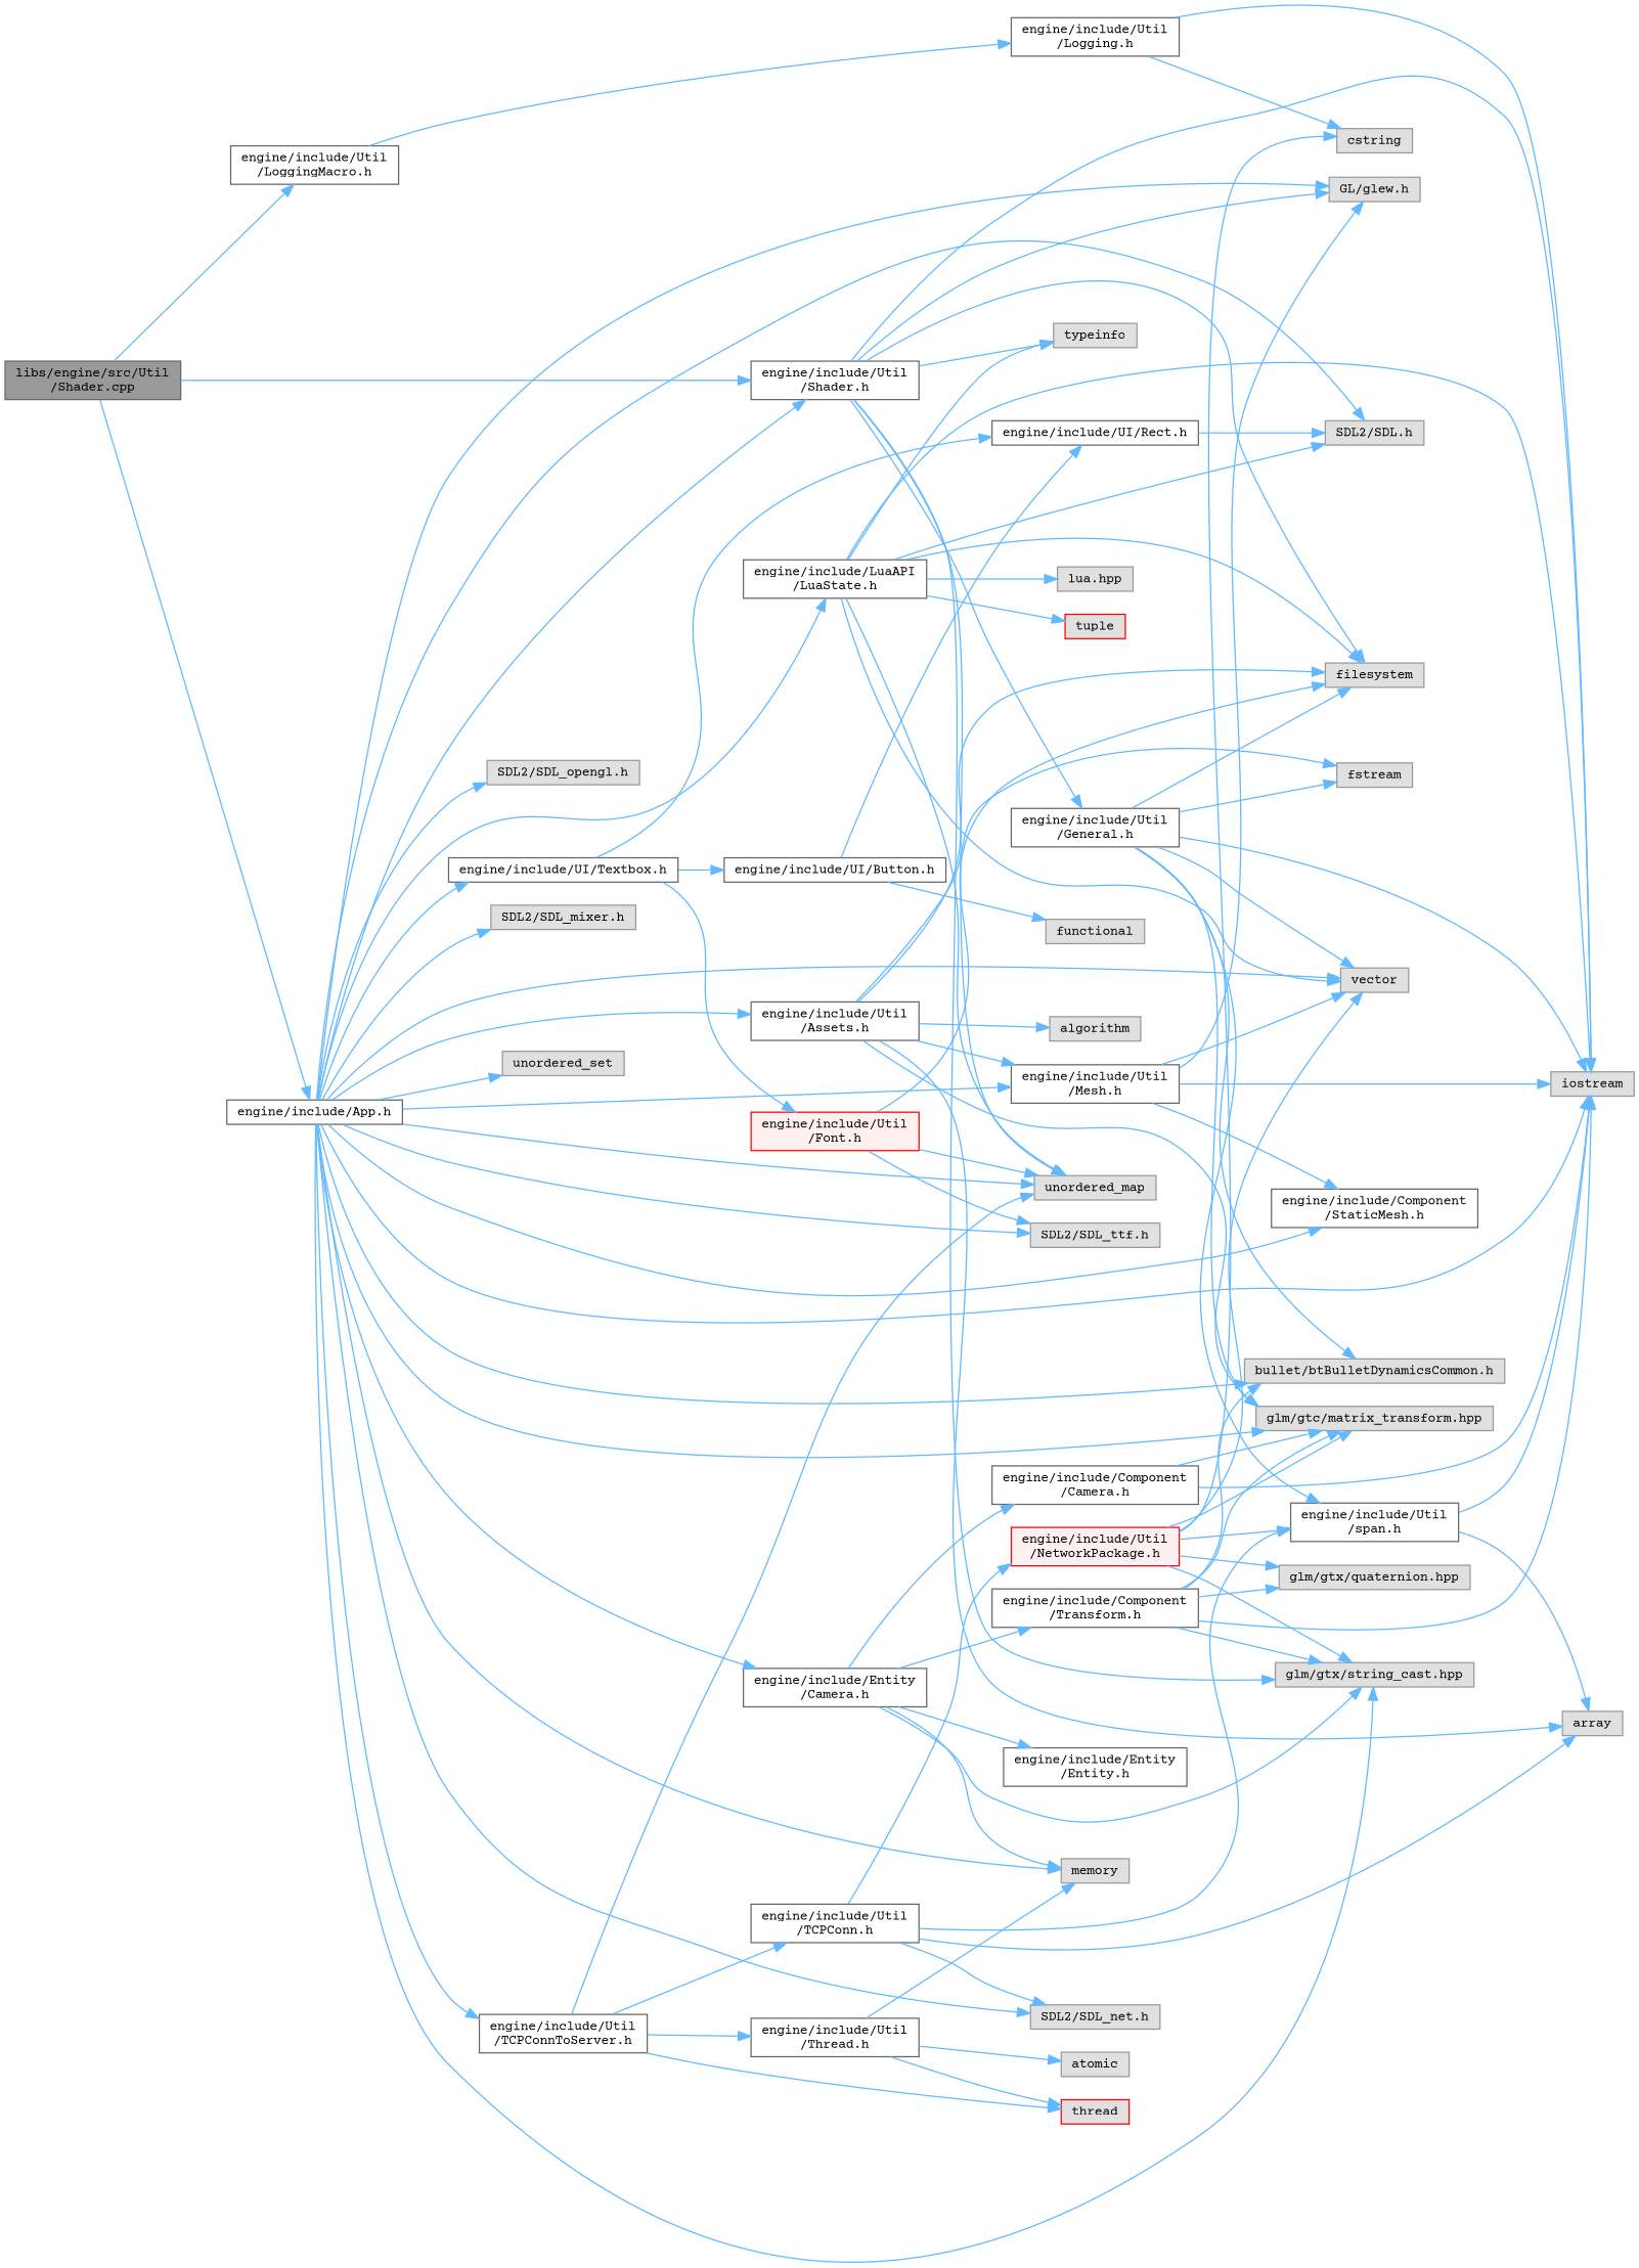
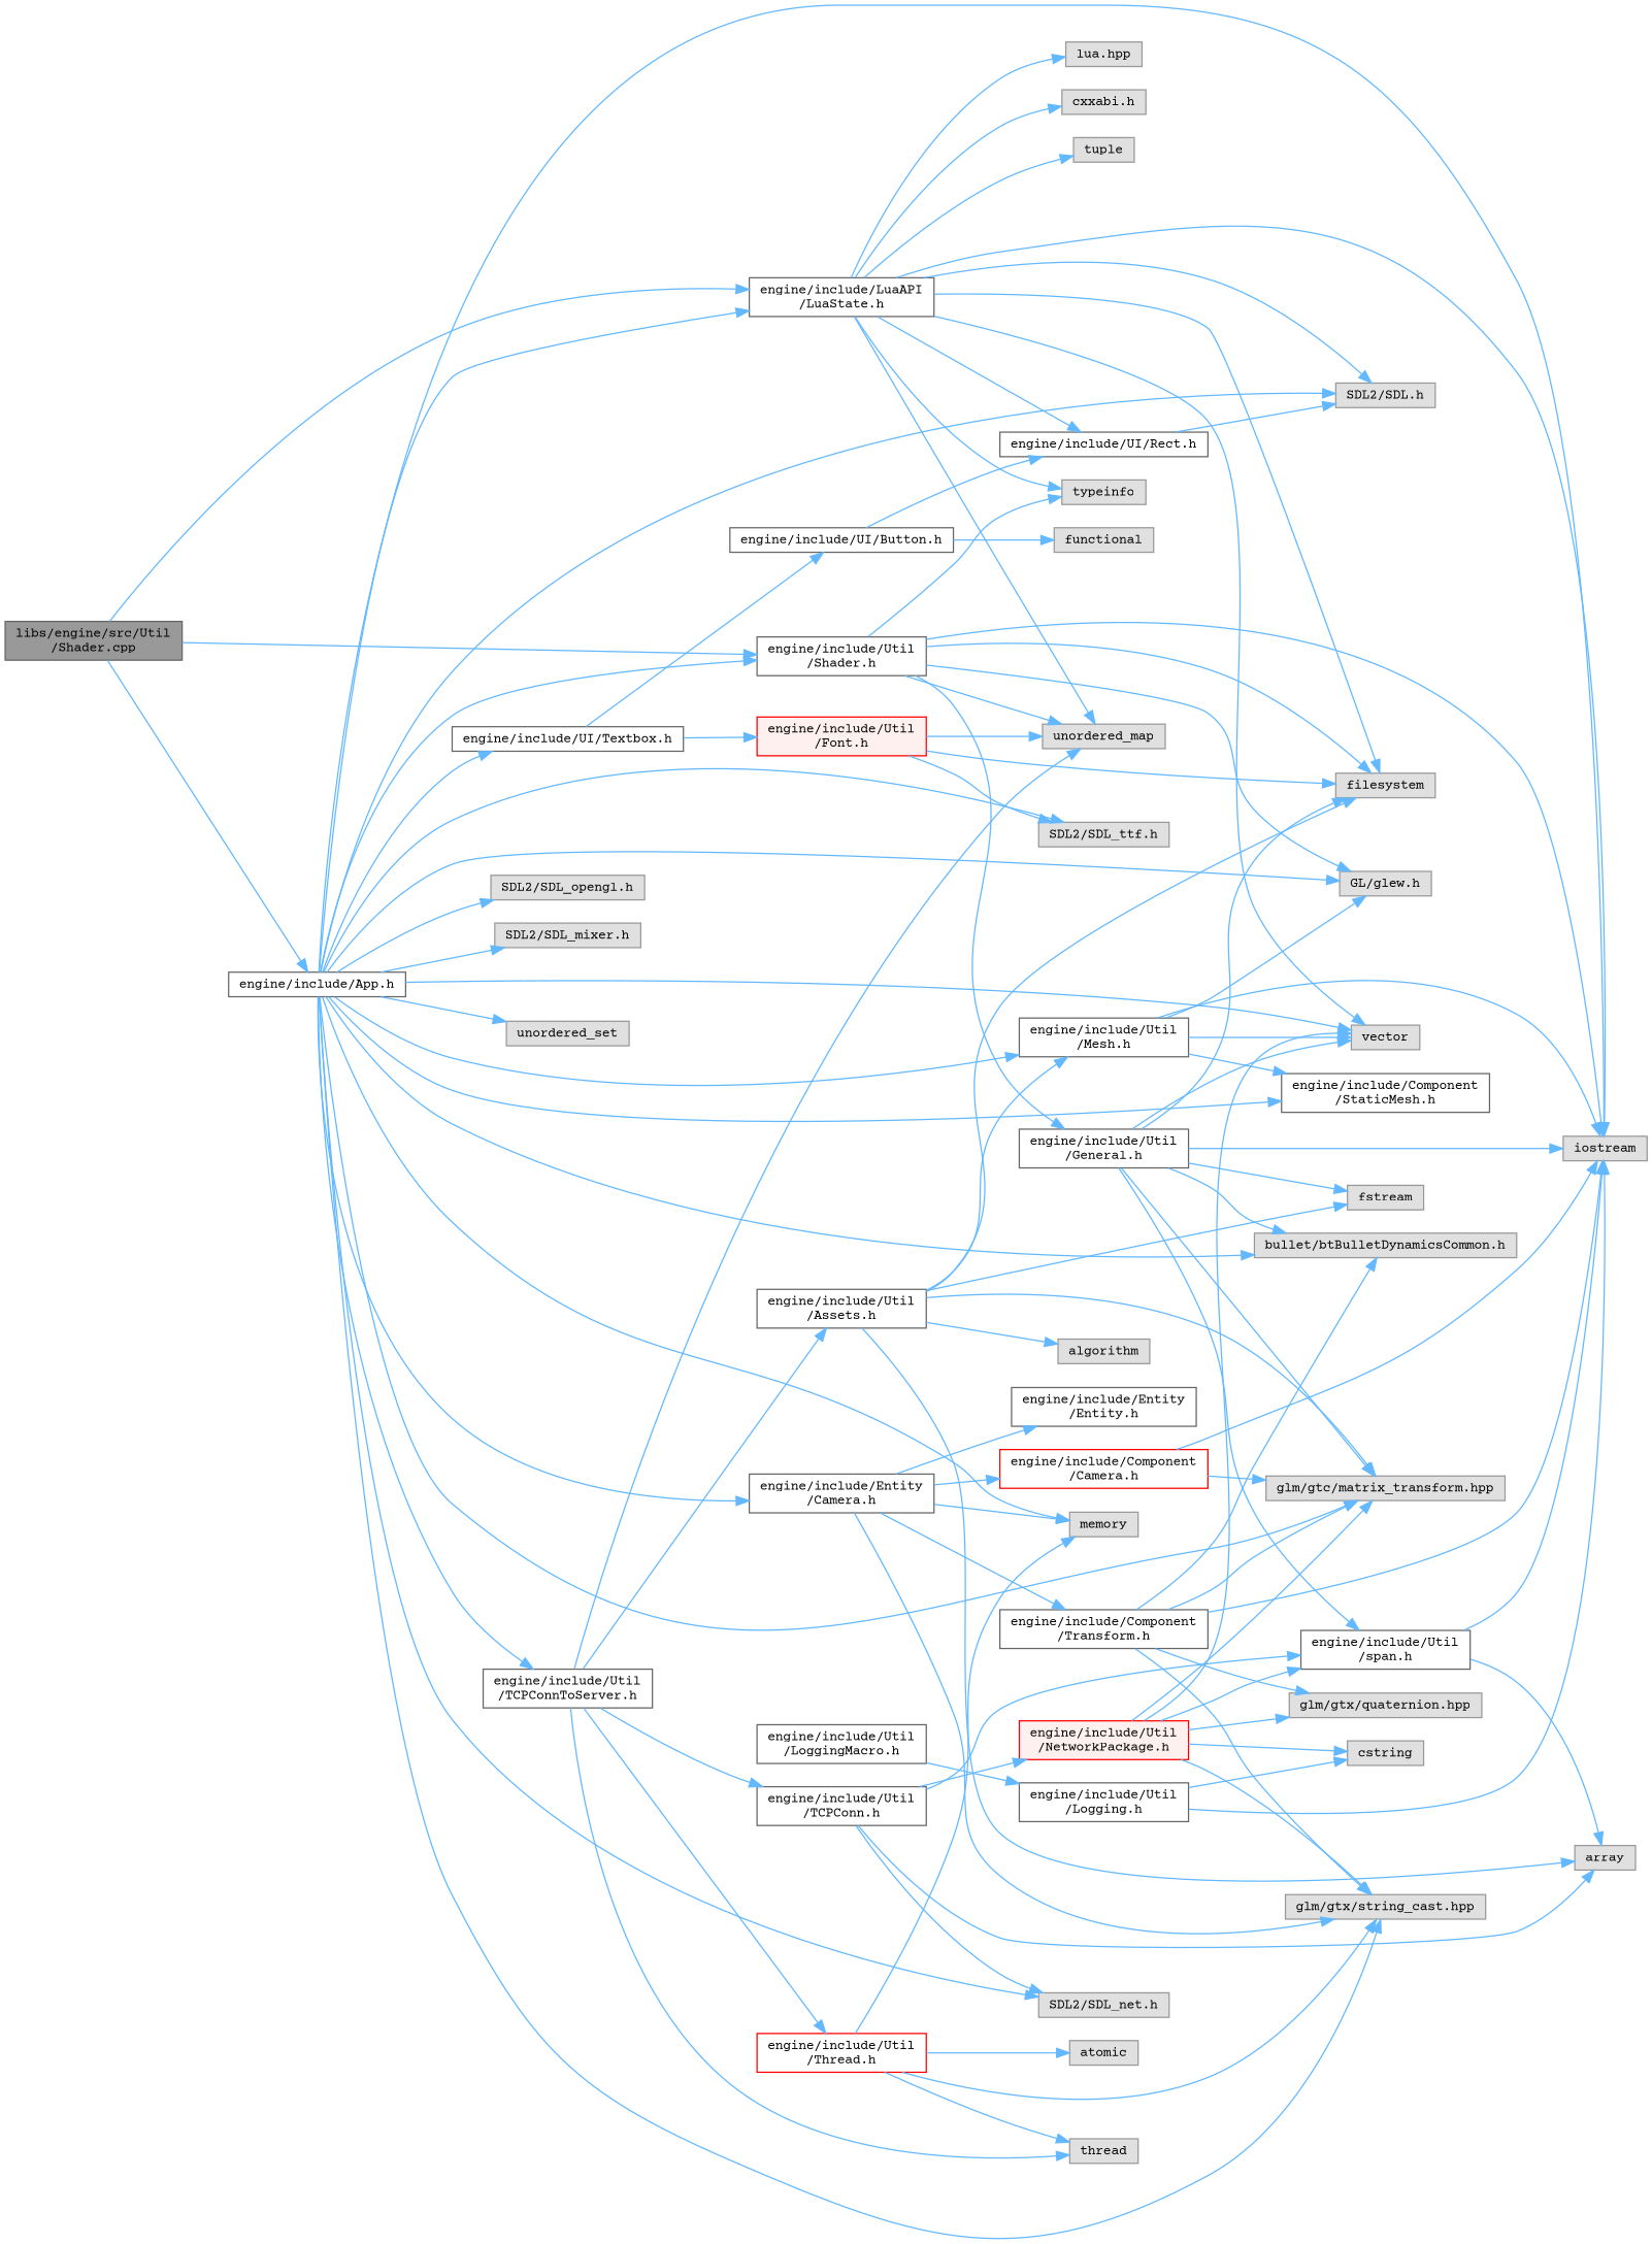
  digraph {
    fontname="Courier Prime"
    rankdir=LR
    node [color=grey60 fillcolor="#E0E0E0" fontname="Courier Prime" fontsize=10 shape=box style=filled]
    edge [color=steelblue1 fontname="Courier Prime" fontsize=10 labelfontname=Helvetica labelfontsize=10 style=solid]
    n1 [color=gray40 fillcolor=grey60 fontcolor=black height=0.2 label="libs/engine/src/Util\l/Shader.cpp" width=0.4]
    n2 [color=grey40 fillcolor=white height=0.2 label="engine/include/Util\l/Shader.h" width=0.4]
    n3 [color=grey40 fillcolor=white height=0.2 label="engine/include/App.h" width=0.4]
    n4 [color=grey40 fillcolor=white height=0.2 label="engine/include/Util\l/LoggingMacro.h" width=0.4]
    n5 [height=0.2 label=typeinfo width=0.4]
    n6 [height=0.2 label="GL/glew.h" width=0.4]
    n7 [height=0.2 label="glm/gtx/string_cast.hpp" width=0.4]
    n8 [height=0.2 label=iostream width=0.4]
    n9 [height=0.2 label=filesystem width=0.4]
    n10 [height=0.2 label=unordered_map width=0.4]
    n11 [color=grey40 fillcolor=white height=0.2 label="engine/include/Util\l/General.h" width=0.4]
    n12 [height=0.2 label=vector width=0.4]
    n13 [height=0.2 label="glm/gtc/matrix_transform.hpp" width=0.4]
    n14 [height=0.2 label="bullet/btBulletDynamicsCommon.h" width=0.4]
    n15 [color=grey40 fillcolor=white height=0.2 label="engine/include/Entity\l/Camera.h" width=0.4]
    n16 [height=0.2 label=memory width=0.4]
    n17 [color=grey40 fillcolor=white height=0.2 label="engine/include/Util\l/Assets.h" width=0.4]
    n18 [color=grey40 fillcolor=white height=0.2 label="engine/include/Util\l/Mesh.h" width=0.4]
    n19 [color=grey40 fillcolor=white height=0.2 label="engine/include/Component\l/StaticMesh.h" width=0.4]
    n20 [color=grey40 fillcolor=white height=0.2 label="engine/include/Util\l/TCPConnToServer.h" width=0.4]
    n21 [height=0.2 label="SDL2/SDL_net.h" width=0.4]
    n22 [color=grey40 fillcolor=white height=0.2 label="engine/include/LuaAPI\l/LuaState.h" width=0.4]
    n23 [height=0.2 label="SDL2/SDL.h" width=0.4]
    n24 [color=grey40 fillcolor=white height=0.2 label="engine/include/UI/Textbox.h" width=0.4]
    n25 [height=0.2 label="SDL2/SDL_ttf.h" width=0.4]
    n26 [height=0.2 label="SDL2/SDL_opengl.h" width=0.4]
    n27 [height=0.2 label="SDL2/SDL_mixer.h" width=0.4]
    n28 [height=0.2 label=unordered_set width=0.4]
    n29 [color=grey40 fillcolor=white height=0.2 label="engine/include/Util\l/Logging.h" width=0.4]
    n30 [height=0.2 label=fstream width=0.4]
    n31 [color=grey40 fillcolor=white height=0.2 label="engine/include/Util\l/span.h" width=0.4]
    n32 [height=0.2 label=array width=0.4]
    n33 [color=grey40 fillcolor=white height=0.2 label="engine/include/Entity\l/Entity.h" width=0.4]
-   n34 [color=grey40 fillcolor=white height=0.2 label="engine/include/Component\l/Camera.h" width=0.4]
+   n34 [color=red fillcolor=white height=0.2 label="engine/include/Component\l/Camera.h" width=0.4]
    n35 [color=grey40 fillcolor=white height=0.2 label="engine/include/Component\l/Transform.h" width=0.4]
    n36 [height=0.2 label=algorithm width=0.4]
    n37 [color=grey40 fillcolor=white height=0.2 label="engine/include/Util\l/TCPConn.h" width=0.4]
-   n38 [color=grey40 fillcolor=white height=0.2 label="engine/include/Util\l/Thread.h" width=0.4]
-   n39 [color=red height=0.2 label=thread width=0.4]
+   n38 [color=red fillcolor=white height=0.2 label="engine/include/Util\l/Thread.h" width=0.4]
+   n39 [height=0.2 label=thread width=0.4]
    n40 [height=0.2 label="lua.hpp" width=0.4]
-   n42 [color=red height=0.2 label=tuple width=0.4]
+   n41 [height=0.2 label="cxxabi.h" width=0.4]
+   n42 [height=0.2 label=tuple width=0.4]
    n43 [color=grey40 fillcolor=white height=0.2 label="engine/include/UI/Rect.h" width=0.4]
    n44 [color=grey40 fillcolor=white height=0.2 label="engine/include/UI/Button.h" width=0.4]
    n45 [color=red fillcolor="#FFF0F0" height=0.2 label="engine/include/Util\l/Font.h" width=0.4]
    n46 [height=0.2 label="glm/gtx/quaternion.hpp" width=0.4]
    n47 [color=red fillcolor="#FFF0F0" height=0.2 label="engine/include/Util\l/NetworkPackage.h" width=0.4]
    n48 [height=0.2 label=atomic width=0.4]
    n49 [height=0.2 label=cstring width=0.4]
    n50 [height=0.2 label=functional width=0.4]
    n1 -> n2
    n1 -> n3
-   n1 -> n4
+   n1 -> n22
    n2 -> n5
    n2 -> n6
-   n2 -> n7
+   n38 -> n7
    n2 -> n8
    n2 -> n9
    n2 -> n10
    n2 -> n11
    n3 -> n2
    n3 -> n6
    n3 -> n7
    n3 -> n8
-   n3 -> n10
    n3 -> n12
    n3 -> n13
    n3 -> n14
    n3 -> n15
    n3 -> n16
-   n3 -> n17
+   n20 -> n17
    n3 -> n18
    n3 -> n19
    n3 -> n20
    n3 -> n21
    n3 -> n22
    n3 -> n23
    n3 -> n24
    n3 -> n25
    n3 -> n26
    n3 -> n27
    n3 -> n28
    n4 -> n29
    n11 -> n8
    n11 -> n9
    n11 -> n12
    n11 -> n13
    n11 -> n14
    n11 -> n30
    n11 -> n31
    n15 -> n7
    n15 -> n16
    n15 -> n33
    n15 -> n34
    n15 -> n35
    n17 -> n9
    n17 -> n13
    n17 -> n18
    n17 -> n30
    n17 -> n32
    n17 -> n36
    n18 -> n6
    n18 -> n8
    n18 -> n12
    n18 -> n19
    n20 -> n10
    n20 -> n37
    n20 -> n38
    n20 -> n39
    n22 -> n5
    n22 -> n8
    n22 -> n9
    n22 -> n10
    n22 -> n12
    n22 -> n23
    n22 -> n40
+   n22 -> n41
    n22 -> n42
-   n24 -> n43
+   n22 -> n43
    n24 -> n44
    n24 -> n45
    n29 -> n8
    n29 -> n49
    n31 -> n8
    n31 -> n32
    n34 -> n8
    n34 -> n13
    n35 -> n7
    n35 -> n8
    n35 -> n13
    n35 -> n14
    n35 -> n46
    n37 -> n21
    n37 -> n31
    n37 -> n32
    n37 -> n47
    n38 -> n16
    n38 -> n39
    n38 -> n48
    n43 -> n23
    n44 -> n43
    n44 -> n50
    n45 -> n9
    n45 -> n10
    n45 -> n25
    n47 -> n7
    n47 -> n12
    n47 -> n13
    n47 -> n31
    n47 -> n46
    n47 -> n49
  }
